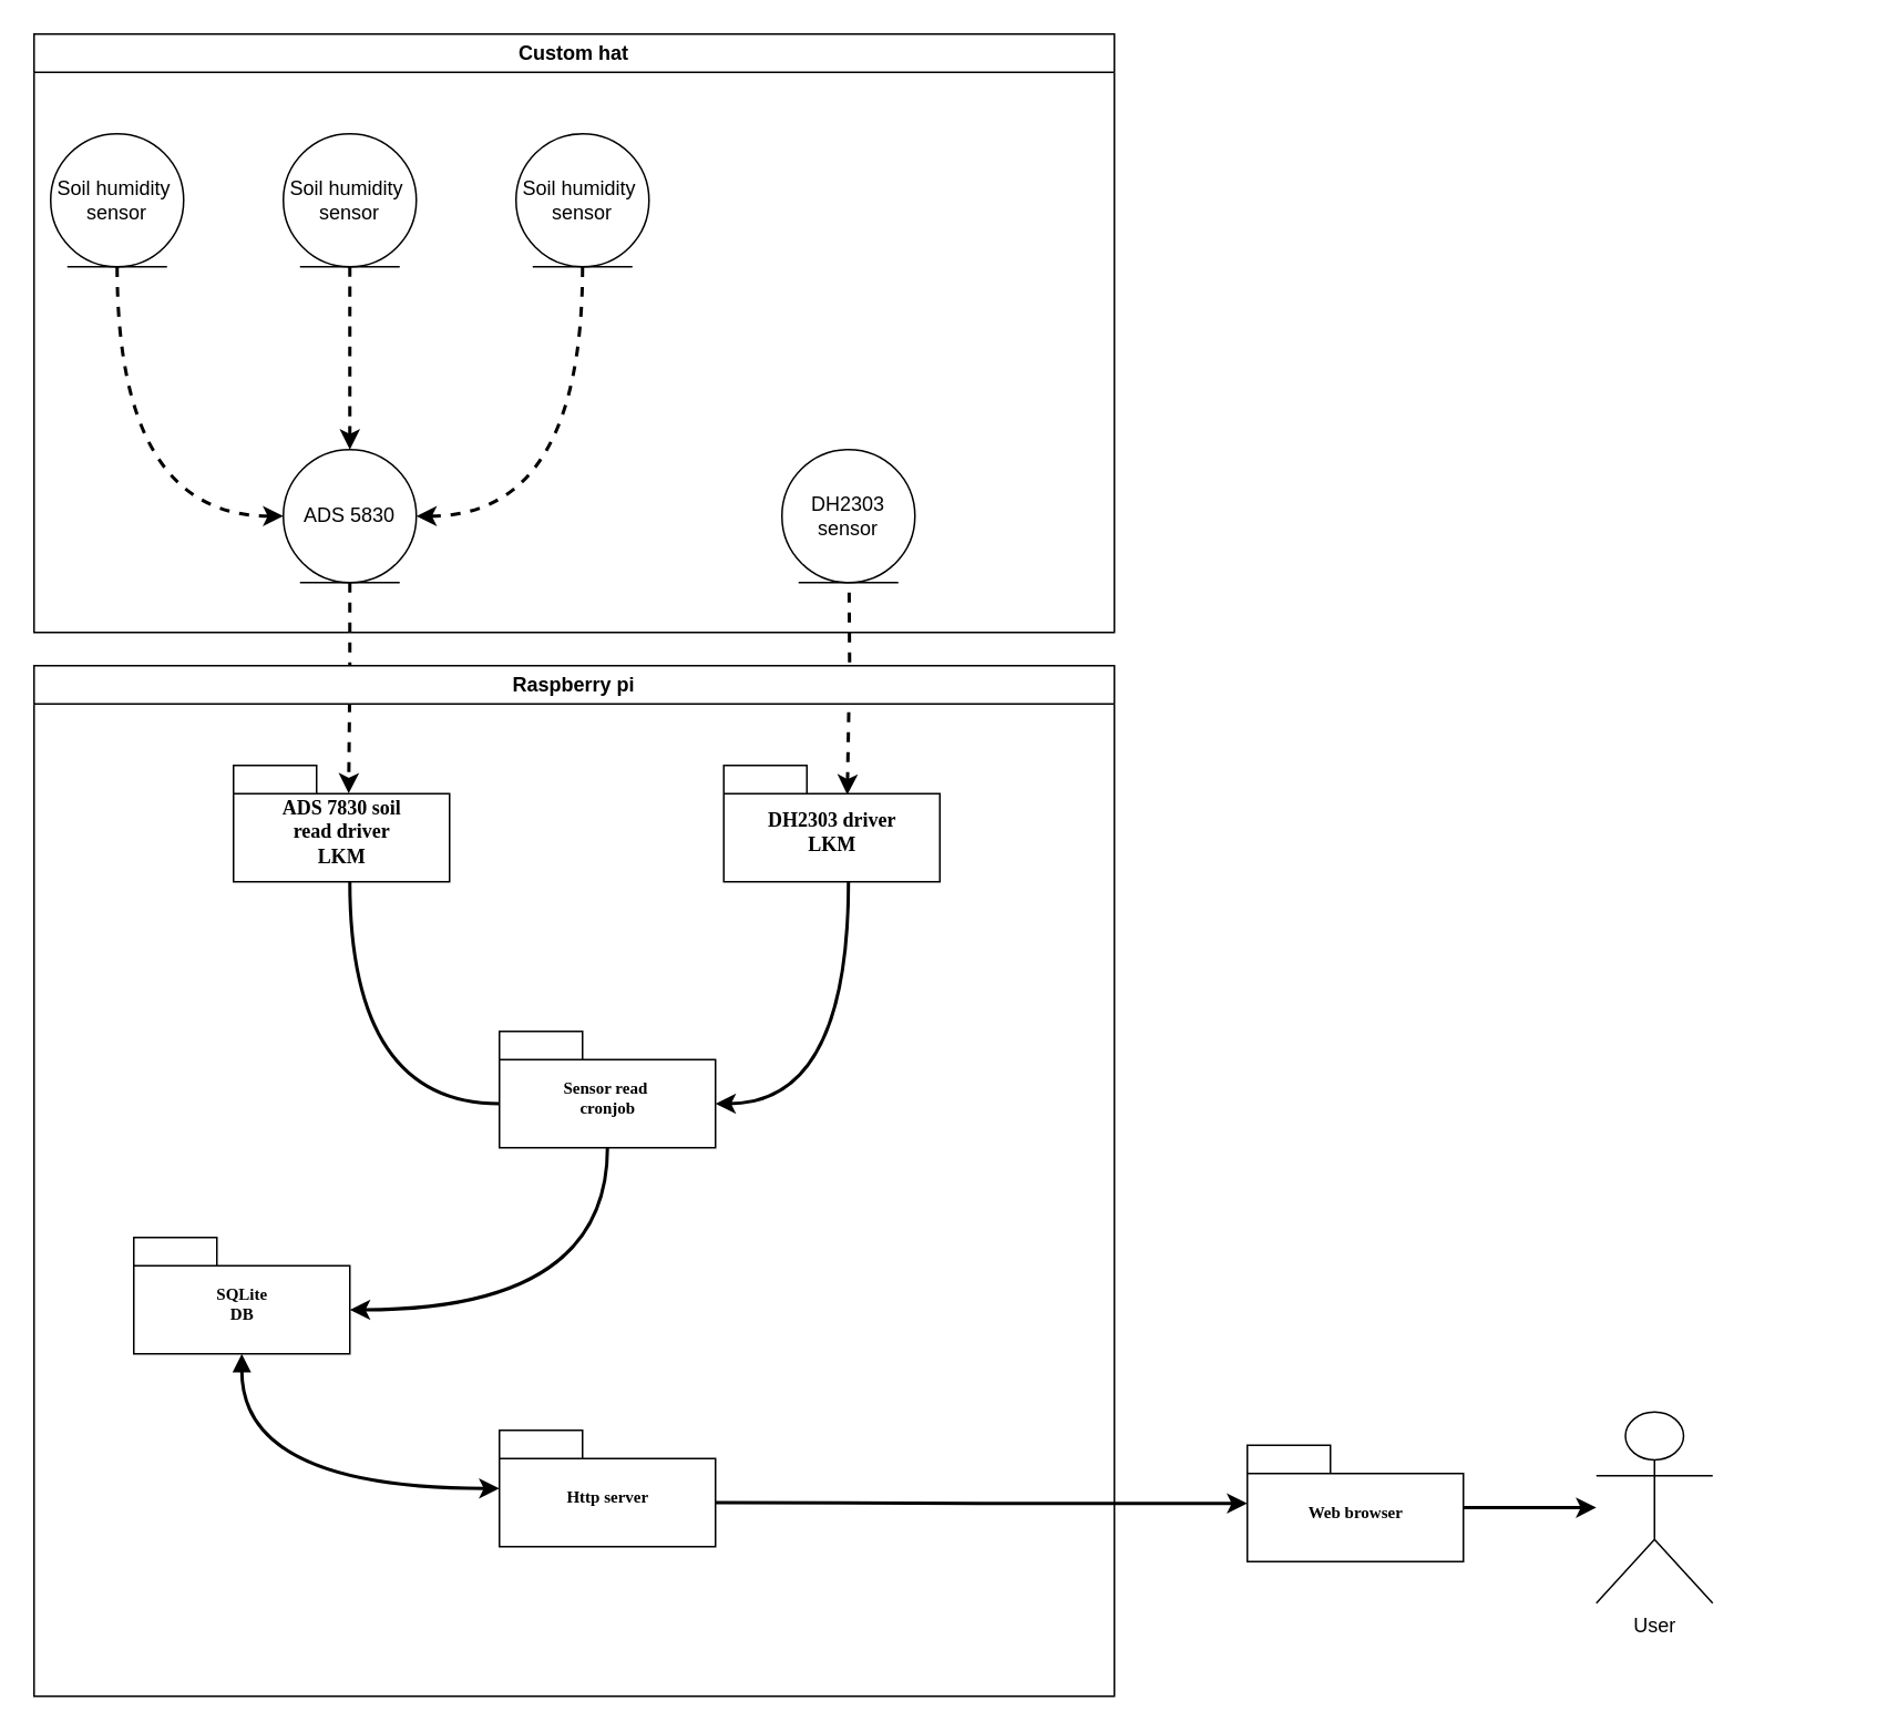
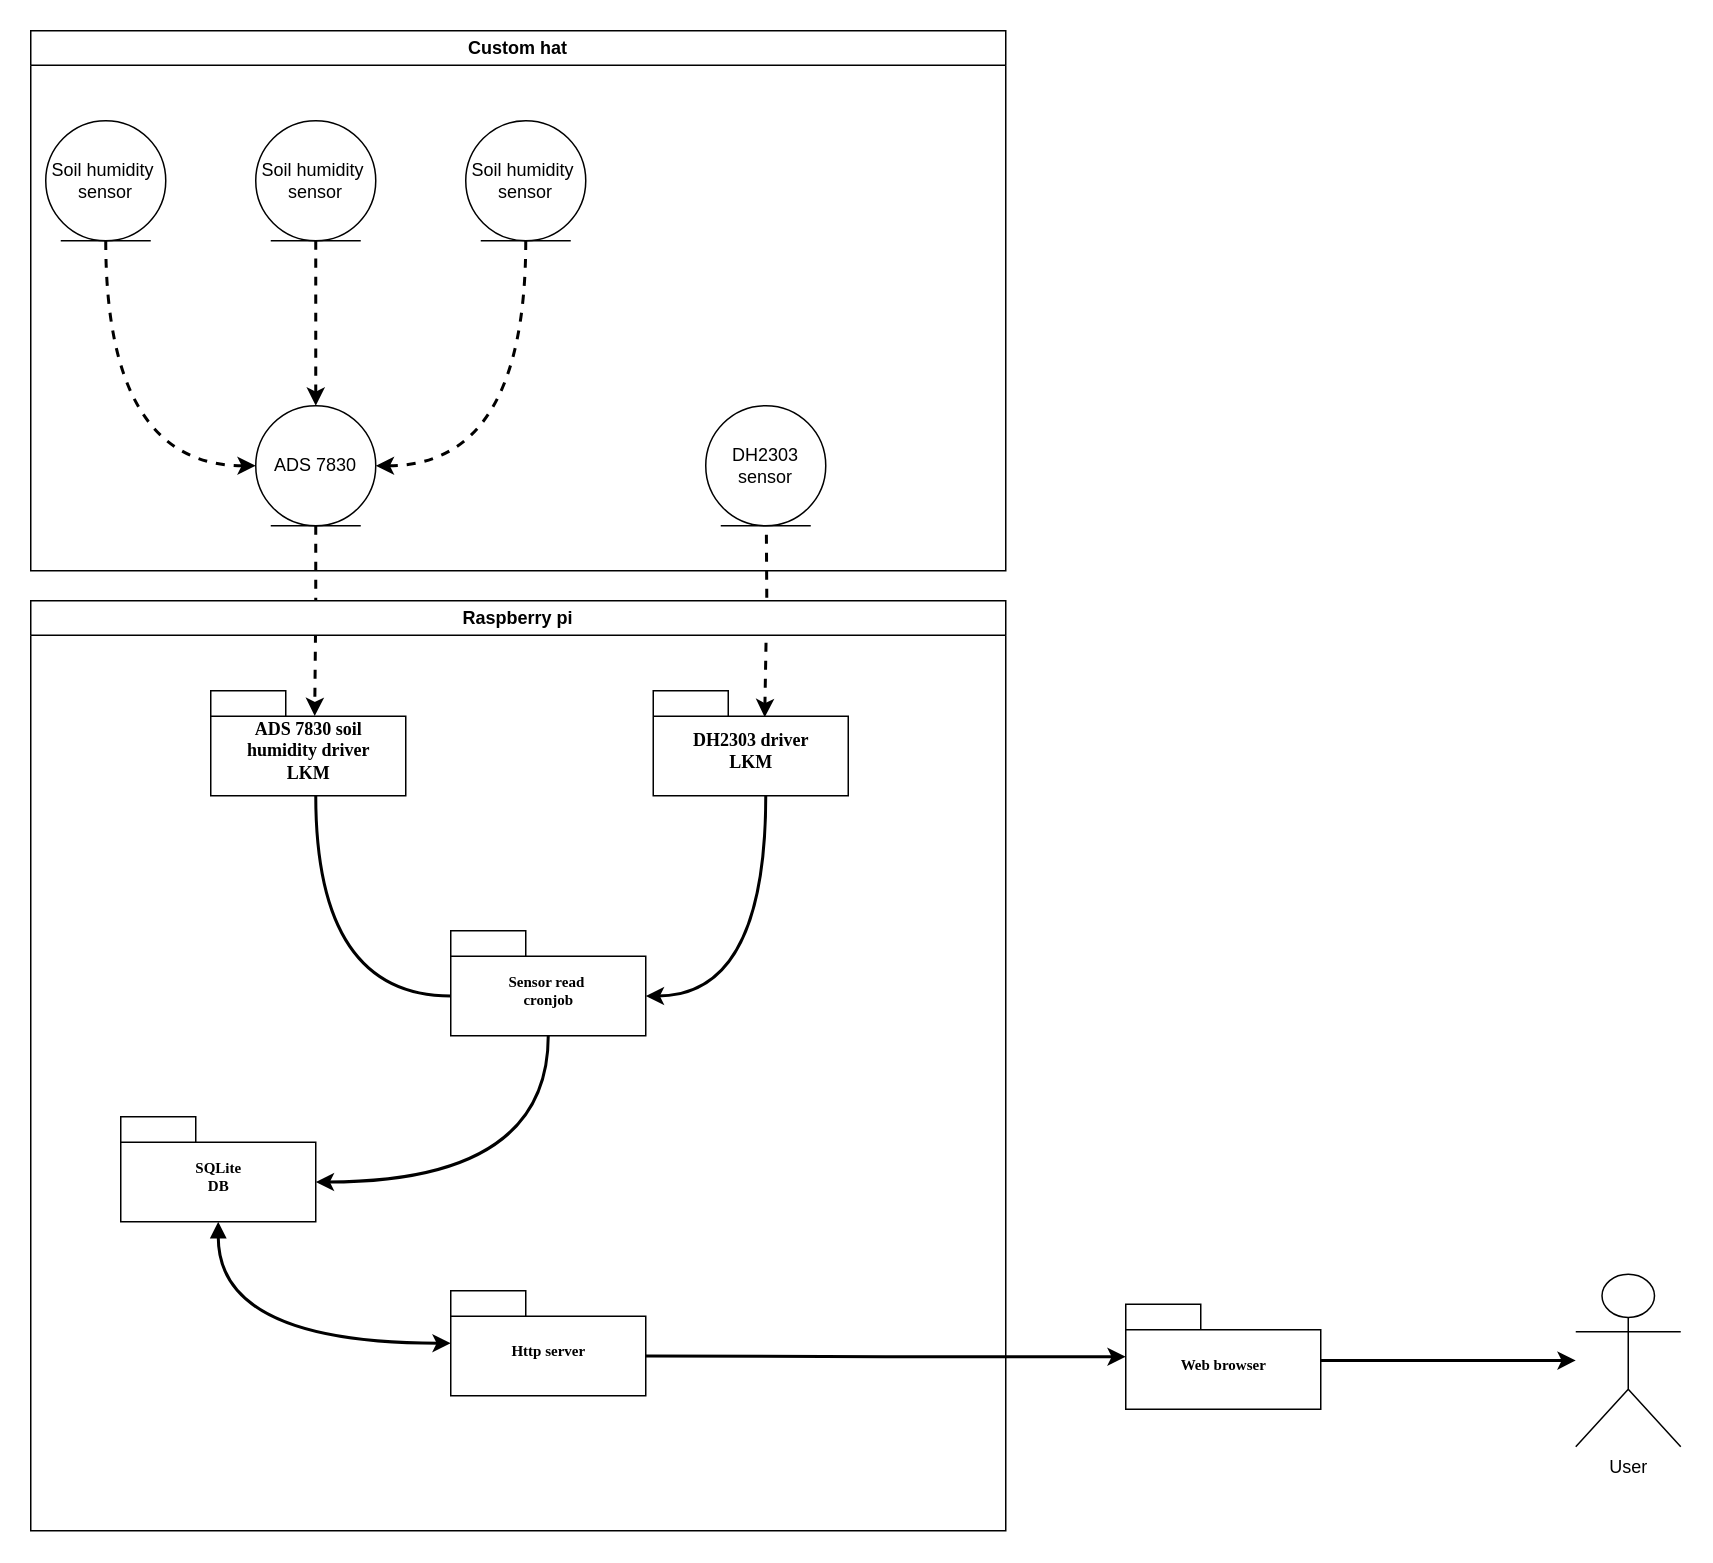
  <mxCell id="0" />
  <mxCell id="1" parent="0" />
  <mxCell id="2" value="" style="group" parent="1" vertex="1" connectable="0"><mxGeometry x="140" y="460" width="130" height="70" as="geometry" /></mxCell>
- <mxCell id="3" value="&lt;font style=&quot;font-size: 12px;&quot;&gt;ADS 7830 soil&lt;/font&gt;&lt;div&gt;&lt;font style=&quot;font-size: 12px;&quot;&gt;read driver&lt;br&gt;LKM&lt;/font&gt;&lt;/div&gt;" style="shape=folder;fontStyle=1;spacingTop=10;tabWidth=50;tabHeight=17;tabPosition=left;html=1;rounded=0;shadow=0;comic=0;labelBackgroundColor=none;strokeWidth=1;fontFamily=Verdana;fontSize=10;align=center;" parent="2" vertex="1"><mxGeometry width="130" height="70" as="geometry" /></mxCell>
+ <mxCell id="3" value="&lt;font style=&quot;font-size: 12px;&quot;&gt;ADS 7830 soil&lt;/font&gt;&lt;div&gt;&lt;font style=&quot;font-size: 12px;&quot;&gt;humidity driver&lt;br&gt;LKM&lt;/font&gt;&lt;/div&gt;" style="shape=folder;fontStyle=1;spacingTop=10;tabWidth=50;tabHeight=17;tabPosition=left;html=1;rounded=0;shadow=0;comic=0;labelBackgroundColor=none;strokeWidth=1;fontFamily=Verdana;fontSize=10;align=center;" parent="2" vertex="1"><mxGeometry width="130" height="70" as="geometry" /></mxCell>
  <mxCell id="4" value="" style="edgeStyle=orthogonalEdgeStyle;rounded=0;orthogonalLoop=1;jettySize=auto;html=1;entryX=0.493;entryY=0.252;entryDx=0;entryDy=0;entryPerimeter=0;dashed=1;strokeWidth=2;" edge="1" parent="1"><mxGeometry relative="1" as="geometry"><mxPoint x="510.21" y="320" as="sourcePoint" /><mxPoint x="509.3" y="477.64" as="targetPoint" /></mxGeometry></mxCell>
  <mxCell id="5" value="DH2303&lt;br&gt;sensor" style="ellipse;shape=umlEntity;whiteSpace=wrap;html=1;" vertex="1" parent="1"><mxGeometry x="470" y="270" width="80" height="80" as="geometry" /></mxCell>
- <mxCell id="6" value="ADS 5830" style="ellipse;shape=umlEntity;whiteSpace=wrap;html=1;" vertex="1" parent="1"><mxGeometry x="170" y="270" width="80" height="80" as="geometry" /></mxCell>
+ <mxCell id="6" value="ADS 7830" style="ellipse;shape=umlEntity;whiteSpace=wrap;html=1;" vertex="1" parent="1"><mxGeometry x="170" y="270" width="80" height="80" as="geometry" /></mxCell>
  <mxCell id="7" value="" style="edgeStyle=orthogonalEdgeStyle;rounded=0;orthogonalLoop=1;jettySize=auto;html=1;entryX=0;entryY=0.5;entryDx=0;entryDy=0;dashed=1;curved=1;strokeWidth=2;" edge="1" parent="1" source="8" target="6"><mxGeometry relative="1" as="geometry"><mxPoint x="70" y="280" as="targetPoint" /><Array as="points"><mxPoint x="70" y="310" /></Array></mxGeometry></mxCell>
  <mxCell id="8" value="Soil humidity&amp;nbsp;&lt;div&gt;sensor&lt;/div&gt;" style="ellipse;shape=umlEntity;whiteSpace=wrap;html=1;" vertex="1" parent="1"><mxGeometry x="30" y="80" width="80" height="80" as="geometry" /></mxCell>
  <mxCell id="9" value="" style="edgeStyle=orthogonalEdgeStyle;rounded=0;orthogonalLoop=1;jettySize=auto;html=1;dashed=1;curved=1;strokeWidth=2;" edge="1" parent="1" source="10" target="6"><mxGeometry relative="1" as="geometry" /></mxCell>
  <mxCell id="10" value="Soil humidity&amp;nbsp;&lt;div&gt;sensor&lt;/div&gt;" style="ellipse;shape=umlEntity;whiteSpace=wrap;html=1;" vertex="1" parent="1"><mxGeometry x="170" y="80" width="80" height="80" as="geometry" /></mxCell>
  <mxCell id="11" value="" style="edgeStyle=orthogonalEdgeStyle;rounded=0;orthogonalLoop=1;jettySize=auto;html=1;entryX=1;entryY=0.5;entryDx=0;entryDy=0;dashed=1;curved=1;strokeWidth=2;" edge="1" parent="1" source="12" target="6"><mxGeometry relative="1" as="geometry"><mxPoint x="350" y="280" as="targetPoint" /><Array as="points"><mxPoint x="350" y="310" /></Array></mxGeometry></mxCell>
  <mxCell id="12" value="Soil humidity&amp;nbsp;&lt;div&gt;sensor&lt;/div&gt;" style="ellipse;shape=umlEntity;whiteSpace=wrap;html=1;" vertex="1" parent="1"><mxGeometry x="310" y="80" width="80" height="80" as="geometry" /></mxCell>
  <mxCell id="13" value="Custom hat" style="swimlane;whiteSpace=wrap;html=1;startSize=23;" vertex="1" parent="1"><mxGeometry x="20" y="20" width="650" height="360" as="geometry" /></mxCell>
  <mxCell id="14" value="" style="edgeStyle=orthogonalEdgeStyle;rounded=0;orthogonalLoop=1;jettySize=auto;html=1;entryX=0;entryY=0;entryDx=130;entryDy=43.5;entryPerimeter=0;curved=1;strokeWidth=2;" edge="1" parent="1" source="15" target="20"><mxGeometry relative="1" as="geometry"><mxPoint x="500" y="645" as="targetPoint" /><Array as="points"><mxPoint x="510" y="664" /></Array></mxGeometry></mxCell>
  <mxCell id="15" value="&lt;font style=&quot;font-size: 12px;&quot;&gt;DH2303 driver&lt;br&gt;LKM&lt;/font&gt;" style="shape=folder;fontStyle=1;spacingTop=10;tabWidth=50;tabHeight=17;tabPosition=left;html=1;rounded=0;shadow=0;comic=0;labelBackgroundColor=none;strokeWidth=1;fontFamily=Verdana;fontSize=10;align=center;" parent="1" vertex="1"><mxGeometry x="435" y="460" width="130" height="70" as="geometry" /></mxCell>
  <mxCell id="16" value="" style="edgeStyle=orthogonalEdgeStyle;rounded=0;orthogonalLoop=1;jettySize=auto;html=1;entryX=0.533;entryY=0.241;entryDx=0;entryDy=0;entryPerimeter=0;dashed=1;exitX=0.5;exitY=1;exitDx=0;exitDy=0;strokeWidth=2;" edge="1" parent="1" source="6" target="3"><mxGeometry relative="1" as="geometry"><mxPoint x="210.24" y="320" as="sourcePoint" /><mxPoint x="209.24" y="478" as="targetPoint" /></mxGeometry></mxCell>
  <mxCell id="17" value="" style="group" vertex="1" connectable="0" parent="1"><mxGeometry x="80" y="744" width="130" height="70" as="geometry" /></mxCell>
  <mxCell id="18" value="&lt;font size=&quot;1&quot;&gt;SQLite&lt;/font&gt;&lt;div&gt;&lt;font size=&quot;1&quot;&gt;DB&lt;/font&gt;&lt;/div&gt;" style="shape=folder;fontStyle=1;spacingTop=10;tabWidth=50;tabHeight=17;tabPosition=left;html=1;rounded=0;shadow=0;comic=0;labelBackgroundColor=none;strokeWidth=1;fontFamily=Verdana;fontSize=10;align=center;" vertex="1" parent="17"><mxGeometry width="130" height="70" as="geometry" /></mxCell>
  <mxCell id="19" value="" style="group" vertex="1" connectable="0" parent="1"><mxGeometry x="300" y="620" width="130" height="70" as="geometry" /></mxCell>
  <mxCell id="20" value="&lt;font size=&quot;1&quot;&gt;Sensor read&amp;nbsp;&lt;br&gt;cronjob&lt;/font&gt;" style="shape=folder;fontStyle=1;spacingTop=10;tabWidth=50;tabHeight=17;tabPosition=left;html=1;rounded=0;shadow=0;comic=0;labelBackgroundColor=none;strokeWidth=1;fontFamily=Verdana;fontSize=10;align=center;" vertex="1" parent="19"><mxGeometry width="130" height="70" as="geometry" /></mxCell>
  <mxCell id="21" value="" style="edgeStyle=orthogonalEdgeStyle;rounded=0;orthogonalLoop=1;jettySize=auto;html=1;entryX=0;entryY=0;entryDx=0;entryDy=43.5;entryPerimeter=0;curved=1;strokeWidth=2;endArrow=none;" edge="1" parent="1" source="3" target="20"><mxGeometry relative="1" as="geometry"><mxPoint x="205" y="645" as="targetPoint" /><Array as="points"><mxPoint x="210" y="664" /></Array></mxGeometry></mxCell>
  <mxCell id="22" value="" style="edgeStyle=orthogonalEdgeStyle;rounded=0;orthogonalLoop=1;jettySize=auto;html=1;entryX=0;entryY=0;entryDx=130;entryDy=43.5;entryPerimeter=0;curved=1;strokeWidth=2;" edge="1" parent="1" source="20" target="18"><mxGeometry relative="1" as="geometry"><mxPoint x="365" y="805" as="targetPoint" /><Array as="points"><mxPoint x="365" y="788" /></Array></mxGeometry></mxCell>
  <mxCell id="23" value="" style="group" vertex="1" connectable="0" parent="1"><mxGeometry x="300" y="860" width="130" height="70" as="geometry" /></mxCell>
  <mxCell id="24" value="&lt;font size=&quot;1&quot;&gt;Http server&lt;/font&gt;" style="shape=folder;fontStyle=1;spacingTop=10;tabWidth=50;tabHeight=17;tabPosition=left;html=1;rounded=0;shadow=0;comic=0;labelBackgroundColor=none;strokeWidth=1;fontFamily=Verdana;fontSize=10;align=center;" vertex="1" parent="23"><mxGeometry width="130" height="70" as="geometry" /></mxCell>
  <mxCell id="25" value="" style="edgeStyle=orthogonalEdgeStyle;rounded=0;orthogonalLoop=1;jettySize=auto;html=1;entryX=0.5;entryY=1;entryDx=0;entryDy=0;entryPerimeter=0;curved=1;endArrow=block;startFill=1;startArrow=classic;strokeWidth=2;" edge="1" parent="1" source="24" target="18"><mxGeometry relative="1" as="geometry"><mxPoint x="155" y="895" as="targetPoint" /></mxGeometry></mxCell>
  <mxCell id="26" value="Raspberry pi&lt;span style=&quot;color: rgba(0, 0, 0, 0); font-family: monospace; font-size: 0px; font-weight: 400; text-align: start; text-wrap-mode: nowrap;&quot;&gt;%3CmxGraphModel%3E%3Croot%3E%3CmxCell%20id%3D%220%22%2F%3E%3CmxCell%20id%3D%221%22%20parent%3D%220%22%2F%3E%3CmxCell%20id%3D%222%22%20value%3D%22Legend%22%20style%3D%22swimlane%3BwhiteSpace%3Dwrap%3Bhtml%3D1%3B%22%20vertex%3D%221%22%20parent%3D%221%22%3E%3CmxGeometry%20x%3D%221300%22%20y%3D%22-510%22%20width%3D%22330%22%20height%3D%22270%22%20as%3D%22geometry%22%2F%3E%3C%2FmxCell%3E%3CmxCell%20id%3D%223%22%20value%3D%22Software%20Package%22%20style%3D%22shape%3Dfolder%3BfontStyle%3D1%3BspacingTop%3D10%3BtabWidth%3D50%3BtabHeight%3D17%3BtabPosition%3Dleft%3Bhtml%3D1%3Brounded%3D0%3Bshadow%3D0%3Bcomic%3D0%3BlabelBackgroundColor%3Dnone%3BstrokeWidth%3D1%3BfontFamily%3DVerdana%3BfontSize%3D10%3Balign%3Dcenter%3B%22%20vertex%3D%221%22%20parent%3D%222%22%3E%3CmxGeometry%20x%3D%2219%22%20y%3D%2240%22%20width%3D%22112%22%20height%3D%2270%22%20as%3D%22geometry%22%2F%3E%3C%2FmxCell%3E%3CmxCell%20id%3D%224%22%20value%3D%22Software%20Package%22%20style%3D%22shape%3Dfolder%3BfontStyle%3D1%3BspacingTop%3D10%3BtabWidth%3D50%3BtabHeight%3D17%3BtabPosition%3Dleft%3Bhtml%3D1%3Brounded%3D0%3Bshadow%3D0%3Bcomic%3D0%3BlabelBackgroundColor%3Dnone%3BstrokeWidth%3D1%3BfontFamily%3DVerdana%3BfontSize%3D10%3Balign%3Dcenter%3B%22%20vertex%3D%221%22%20parent%3D%222%22%3E%3CmxGeometry%20x%3D%2219%22%20y%3D%22150%22%20width%3D%22112%22%20height%3D%2270%22%20as%3D%22geometry%22%2F%3E%3C%2FmxCell%3E%3C%2Froot%3E%3C%2FmxGraphModel%3E&lt;/span&gt;" style="swimlane;whiteSpace=wrap;html=1;startSize=23;" vertex="1" parent="1"><mxGeometry x="20" y="400" width="650" height="620" as="geometry" /></mxCell>
  <mxCell id="27" value="" style="edgeStyle=orthogonalEdgeStyle;rounded=0;orthogonalLoop=1;jettySize=auto;html=1;entryX=1;entryY=0.536;entryDx=0;entryDy=0;entryPerimeter=0;startArrow=classic;startFill=1;endArrow=none;strokeWidth=2;" edge="1" parent="1" source="28" target="30"><mxGeometry relative="1" as="geometry"><mxPoint x="935" y="906.5" as="targetPoint" /></mxGeometry></mxCell>
- <mxCell id="28" value="User" style="shape=umlActor;verticalLabelPosition=bottom;verticalAlign=top;html=1;outlineConnect=0;" vertex="1" parent="1"><mxGeometry x="960" y="849" width="70" height="115" as="geometry" /></mxCell>
+ <mxCell id="28" value="User" style="shape=umlActor;verticalLabelPosition=bottom;verticalAlign=top;html=1;outlineConnect=0;" vertex="1" parent="1"><mxGeometry x="1050" y="849" width="70" height="115" as="geometry" /></mxCell>
  <mxCell id="29" value="" style="group" vertex="1" connectable="0" parent="1"><mxGeometry x="750" y="869" width="130" height="70" as="geometry" /></mxCell>
  <mxCell id="30" value="&lt;font size=&quot;1&quot;&gt;Web browser&lt;/font&gt;" style="shape=folder;fontStyle=1;spacingTop=10;tabWidth=50;tabHeight=17;tabPosition=left;html=1;rounded=0;shadow=0;comic=0;labelBackgroundColor=none;strokeWidth=1;fontFamily=Verdana;fontSize=10;align=center;" vertex="1" parent="29"><mxGeometry width="130" height="70" as="geometry" /></mxCell>
  <mxCell id="31" value="" style="edgeStyle=orthogonalEdgeStyle;rounded=0;orthogonalLoop=1;jettySize=auto;html=1;entryX=0;entryY=0;entryDx=130;entryDy=43.5;entryPerimeter=0;endArrow=none;startFill=1;startArrow=classic;strokeWidth=2;" edge="1" parent="1" source="30" target="24"><mxGeometry relative="1" as="geometry"><mxPoint x="695" y="895" as="targetPoint" /></mxGeometry></mxCell>
